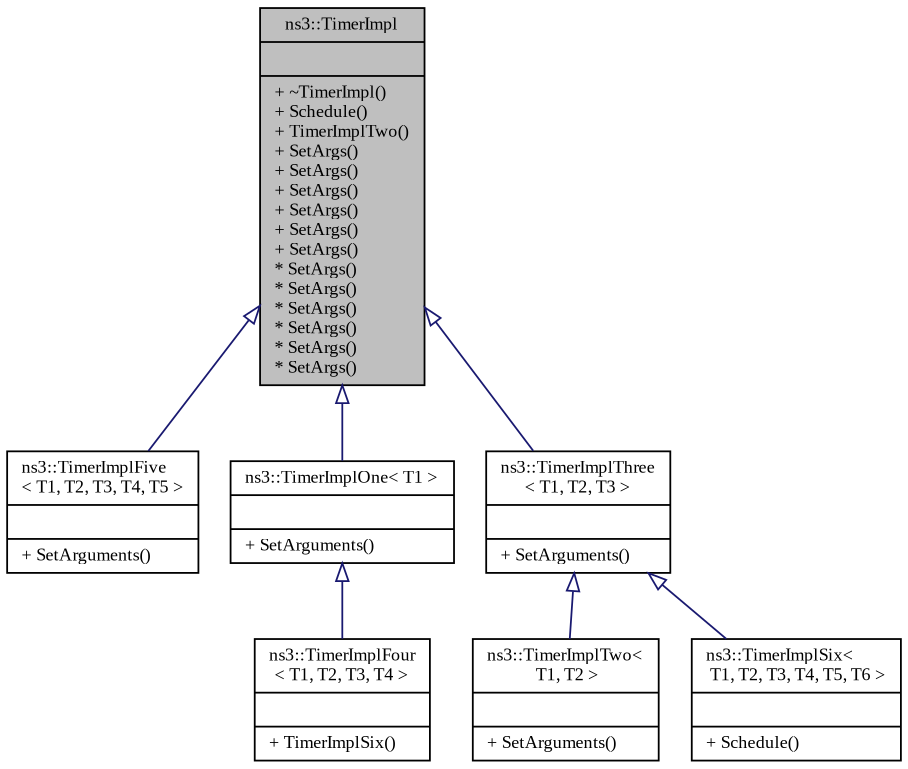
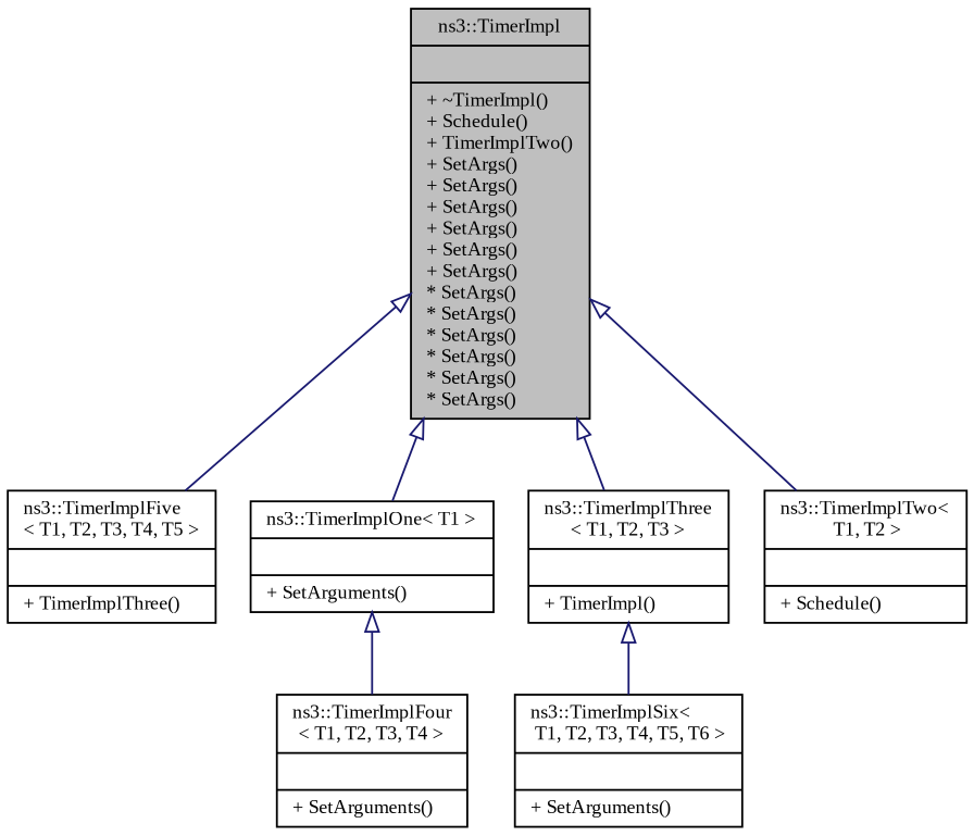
  digraph {
    fontname="Liberation Serif"
    node [color=black fillcolor=white fontname="Liberation Serif" fontsize=10 shape=record style=filled]
    edge [arrowtail=onormal color=midnightblue dir=back fontname="Liberation Serif" fontsize=10 labelfontname=Helvetica labelfontsize=10 style=solid]
    n1 [fillcolor=grey75 fontcolor=black height=0.2 label="{ns3::TimerImpl\n||+ ~TimerImpl()\l+ Schedule()\l+ TimerImplTwo()\l+ SetArgs()\l+ SetArgs()\l+ SetArgs()\l+ SetArgs()\l+ SetArgs()\l+ SetArgs()\l* SetArgs()\l* SetArgs()\l* SetArgs()\l* SetArgs()\l* SetArgs()\l* SetArgs()\l}" width=0.4]
-   n2 [height=0.2 label="{ns3::TimerImplFive\l\< T1, T2, T3, T4, T5 \>\n||+ SetArguments()\l}" width=0.4]
+   n2 [height=0.2 label="{ns3::TimerImplFive\l\< T1, T2, T3, T4, T5 \>\n||+ TimerImplThree()\l}" width=0.4]
    n3 [height=0.2 label="{ns3::TimerImplOne\< T1 \>\n||+ SetArguments()\l}" width=0.4]
-   n4 [height=0.2 label="{ns3::TimerImplThree\l\< T1, T2, T3 \>\n||+ SetArguments()\l}" width=0.4]
-   n5 [height=0.2 label="{ns3::TimerImplTwo\<\l T1, T2 \>\n||+ SetArguments()\l}" width=0.4]
-   n6 [height=0.2 label="{ns3::TimerImplFour\l\< T1, T2, T3, T4 \>\n||+ TimerImplSix()\l}" width=0.4]
-   n7 [height=0.2 label="{ns3::TimerImplSix\<\l T1, T2, T3, T4, T5, T6 \>\n||+ Schedule()\l}" width=0.4]
+   n4 [height=0.2 label="{ns3::TimerImplThree\l\< T1, T2, T3 \>\n||+ TimerImpl()\l}" width=0.4]
+   n5 [height=0.2 label="{ns3::TimerImplTwo\<\l T1, T2 \>\n||+ Schedule()\l}" width=0.4]
+   n6 [height=0.2 label="{ns3::TimerImplFour\l\< T1, T2, T3, T4 \>\n||+ SetArguments()\l}" width=0.4]
+   n7 [height=0.2 label="{ns3::TimerImplSix\<\l T1, T2, T3, T4, T5, T6 \>\n||+ SetArguments()\l}" width=0.4]
    n1 -> n2
    n1 -> n3
    n1 -> n4
-   n4 -> n5
+   n1 -> n5
    n3 -> n6
    n4 -> n7
  }
